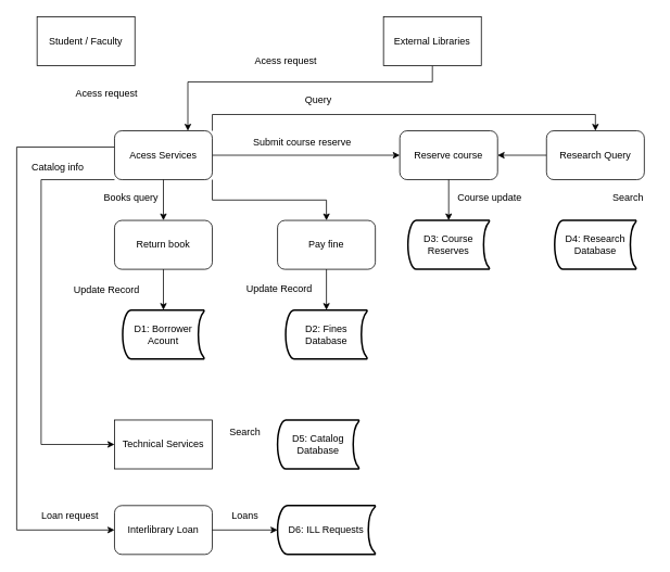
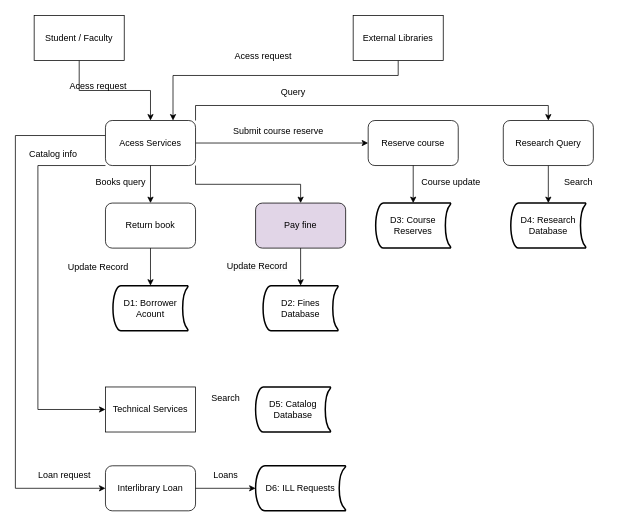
  <mxCell id="0" />
  <mxCell id="1" parent="0" />
+ <mxCell id="2" style="edgeStyle=orthogonalEdgeStyle;rounded=0;orthogonalLoop=1;jettySize=auto;html=1;exitX=0.5;exitY=1;exitDx=0;exitDy=0;entryX=0.5;entryY=0;entryDx=0;entryDy=0;" edge="1" parent="1" source="3" target="9"><mxGeometry relative="1" as="geometry" /></mxCell>
  <mxCell id="3" value="Student / Faculty" style="rounded=0;whiteSpace=wrap;html=1;" vertex="1" parent="1"><mxGeometry x="45" y="20" width="120" height="60" as="geometry" /></mxCell>
  <mxCell id="4" style="edgeStyle=orthogonalEdgeStyle;rounded=0;orthogonalLoop=1;jettySize=auto;html=1;" edge="1" parent="1" source="9" target="15"><mxGeometry relative="1" as="geometry" /></mxCell>
  <mxCell id="5" style="edgeStyle=orthogonalEdgeStyle;rounded=0;orthogonalLoop=1;jettySize=auto;html=1;exitX=1;exitY=1;exitDx=0;exitDy=0;entryX=0.5;entryY=0;entryDx=0;entryDy=0;" edge="1" parent="1" source="9" target="20"><mxGeometry relative="1" as="geometry" /></mxCell>
  <mxCell id="6" style="edgeStyle=orthogonalEdgeStyle;rounded=0;orthogonalLoop=1;jettySize=auto;html=1;exitX=1;exitY=0;exitDx=0;exitDy=0;entryX=0.5;entryY=0;entryDx=0;entryDy=0;" edge="1" parent="1" source="9" target="27"><mxGeometry relative="1" as="geometry" /></mxCell>
  <mxCell id="7" style="edgeStyle=orthogonalEdgeStyle;rounded=0;orthogonalLoop=1;jettySize=auto;html=1;exitX=0;exitY=1;exitDx=0;exitDy=0;entryX=0;entryY=0.5;entryDx=0;entryDy=0;" edge="1" parent="1" source="9" target="31"><mxGeometry relative="1" as="geometry"><Array as="points"><mxPoint x="50" y="220" /><mxPoint x="50" y="545" /></Array></mxGeometry></mxCell>
  <mxCell id="8" style="edgeStyle=orthogonalEdgeStyle;rounded=0;orthogonalLoop=1;jettySize=auto;html=1;entryX=0;entryY=0.5;entryDx=0;entryDy=0;" edge="1" parent="1" source="9" target="38"><mxGeometry relative="1" as="geometry"><Array as="points"><mxPoint x="20" y="180" /><mxPoint x="20" y="650" /></Array></mxGeometry></mxCell>
  <mxCell id="9" value="Acess Services" style="rounded=1;whiteSpace=wrap;html=1;" vertex="1" parent="1"><mxGeometry x="140" y="160" width="120" height="60" as="geometry" /></mxCell>
  <mxCell id="10" value="Acess request" style="text;html=1;align=center;verticalAlign=middle;resizable=0;points=[];autosize=1;strokeColor=none;fillColor=none;" vertex="1" parent="1"><mxGeometry x="80" y="100" width="100" height="30" as="geometry" /></mxCell>
  <mxCell id="11" value="" style="endArrow=classic;html=1;rounded=0;exitX=0.5;exitY=1;exitDx=0;exitDy=0;" edge="1" parent="1" source="9"><mxGeometry width="50" height="50" relative="1" as="geometry"><mxPoint x="400" y="370" as="sourcePoint" /><mxPoint x="200" y="270" as="targetPoint" /></mxGeometry></mxCell>
  <mxCell id="12" value="D1: Borrower Acount" style="strokeWidth=2;html=1;shape=mxgraph.flowchart.stored_data;whiteSpace=wrap;" vertex="1" parent="1"><mxGeometry x="150" y="380" width="100" height="60" as="geometry" /></mxCell>
  <mxCell id="13" value="Update Record" style="text;html=1;align=center;verticalAlign=middle;resizable=0;points=[];autosize=1;strokeColor=none;fillColor=none;" vertex="1" parent="1"><mxGeometry x="80" y="340" width="100" height="30" as="geometry" /></mxCell>
  <mxCell id="14" value="D2: Fines Database" style="strokeWidth=2;html=1;shape=mxgraph.flowchart.stored_data;whiteSpace=wrap;" vertex="1" parent="1"><mxGeometry x="350" y="380" width="100" height="60" as="geometry" /></mxCell>
  <mxCell id="15" value="Reserve course" style="rounded=1;whiteSpace=wrap;html=1;" vertex="1" parent="1"><mxGeometry x="490" y="160" width="120" height="60" as="geometry" /></mxCell>
  <mxCell id="16" value="Submit course reserve" style="text;html=1;align=center;verticalAlign=middle;resizable=0;points=[];autosize=1;strokeColor=none;fillColor=none;" vertex="1" parent="1"><mxGeometry x="300" y="160" width="140" height="30" as="geometry" /></mxCell>
  <mxCell id="17" value="Return book" style="rounded=1;whiteSpace=wrap;html=1;" vertex="1" parent="1"><mxGeometry x="140" y="270" width="120" height="60" as="geometry" /></mxCell>
  <mxCell id="18" style="edgeStyle=orthogonalEdgeStyle;rounded=0;orthogonalLoop=1;jettySize=auto;html=1;exitX=0.5;exitY=1;exitDx=0;exitDy=0;entryX=0.5;entryY=0;entryDx=0;entryDy=0;entryPerimeter=0;" edge="1" parent="1" source="17" target="12"><mxGeometry relative="1" as="geometry" /></mxCell>
  <mxCell id="19" value="Books query" style="text;html=1;align=center;verticalAlign=middle;resizable=0;points=[];autosize=1;strokeColor=none;fillColor=none;" vertex="1" parent="1"><mxGeometry x="115" y="228" width="90" height="30" as="geometry" /></mxCell>
- <mxCell id="20" value="Pay fine" style="rounded=1;whiteSpace=wrap;html=1;" vertex="1" parent="1"><mxGeometry x="340" y="270" width="120" height="60" as="geometry" /></mxCell>
+ <mxCell id="20" value="Pay fine" style="rounded=1;whiteSpace=wrap;html=1;fillColor=#e1d5e7;" vertex="1" parent="1"><mxGeometry x="340" y="270" width="120" height="60" as="geometry" /></mxCell>
  <mxCell id="21" style="edgeStyle=orthogonalEdgeStyle;rounded=0;orthogonalLoop=1;jettySize=auto;html=1;entryX=0.5;entryY=0;entryDx=0;entryDy=0;entryPerimeter=0;" edge="1" parent="1" source="20" target="14"><mxGeometry relative="1" as="geometry" /></mxCell>
  <mxCell id="22" value="&lt;span style=&quot;color: rgb(0, 0, 0); font-family: Helvetica; font-size: 12px; font-style: normal; font-variant-ligatures: normal; font-variant-caps: normal; font-weight: 400; letter-spacing: normal; orphans: 2; text-align: center; text-indent: 0px; text-transform: none; widows: 2; word-spacing: 0px; -webkit-text-stroke-width: 0px; white-space: nowrap; background-color: rgb(251, 251, 251); text-decoration-thickness: initial; text-decoration-style: initial; text-decoration-color: initial; display: inline !important; float: none;&quot;&gt;Update Record&lt;/span&gt;" style="text;whiteSpace=wrap;html=1;" vertex="1" parent="1"><mxGeometry x="300" y="340" width="110" height="40" as="geometry" /></mxCell>
  <mxCell id="23" value="D3: Course Reserves" style="strokeWidth=2;html=1;shape=mxgraph.flowchart.stored_data;whiteSpace=wrap;" vertex="1" parent="1"><mxGeometry x="500" y="270" width="100" height="60" as="geometry" /></mxCell>
  <mxCell id="24" style="edgeStyle=orthogonalEdgeStyle;rounded=0;orthogonalLoop=1;jettySize=auto;html=1;entryX=0.5;entryY=0;entryDx=0;entryDy=0;entryPerimeter=0;" edge="1" parent="1" source="15" target="23"><mxGeometry relative="1" as="geometry" /></mxCell>
  <mxCell id="25" value="Course update" style="text;html=1;align=center;verticalAlign=middle;resizable=0;points=[];autosize=1;strokeColor=none;fillColor=none;" vertex="1" parent="1"><mxGeometry x="550" y="228" width="100" height="30" as="geometry" /></mxCell>
- <mxCell id="26" style="edgeStyle=orthogonalEdgeStyle;rounded=0;orthogonalLoop=1;jettySize=auto;html=1;" edge="1" parent="1" source="27" target="15"><mxGeometry relative="1" as="geometry" /></mxCell>
+ <mxCell id="26" style="edgeStyle=orthogonalEdgeStyle;rounded=0;orthogonalLoop=1;jettySize=auto;html=1;" edge="1" parent="1" source="27" target="29"><mxGeometry relative="1" as="geometry" /></mxCell>
  <mxCell id="27" value="Research Query" style="rounded=1;whiteSpace=wrap;html=1;" vertex="1" parent="1"><mxGeometry x="670" y="160" width="120" height="60" as="geometry" /></mxCell>
  <mxCell id="28" value="Query" style="text;html=1;align=center;verticalAlign=middle;resizable=0;points=[];autosize=1;strokeColor=none;fillColor=none;" vertex="1" parent="1"><mxGeometry x="360" y="108" width="60" height="30" as="geometry" /></mxCell>
  <mxCell id="29" value="D4: Research Database" style="strokeWidth=2;html=1;shape=mxgraph.flowchart.stored_data;whiteSpace=wrap;" vertex="1" parent="1"><mxGeometry x="680" y="270" width="100" height="60" as="geometry" /></mxCell>
  <mxCell id="30" value="Search" style="text;html=1;align=center;verticalAlign=middle;resizable=0;points=[];autosize=1;strokeColor=none;fillColor=none;" vertex="1" parent="1"><mxGeometry x="740" y="228" width="60" height="30" as="geometry" /></mxCell>
  <mxCell id="31" value="Technical Services" style="whiteSpace=wrap;html=1;rounded=0;" vertex="1" parent="1"><mxGeometry x="140" y="515" width="120" height="60" as="geometry" /></mxCell>
  <mxCell id="32" value="D5: Catalog Database" style="strokeWidth=2;html=1;shape=mxgraph.flowchart.stored_data;whiteSpace=wrap;" vertex="1" parent="1"><mxGeometry x="340" y="515" width="100" height="60" as="geometry" /></mxCell>
  <mxCell id="33" value="Catalog info" style="text;html=1;align=center;verticalAlign=middle;resizable=0;points=[];autosize=1;strokeColor=none;fillColor=none;" vertex="1" parent="1"><mxGeometry x="25" y="190" width="90" height="30" as="geometry" /></mxCell>
  <mxCell id="34" value="Search" style="text;html=1;align=center;verticalAlign=middle;resizable=0;points=[];autosize=1;strokeColor=none;fillColor=none;" vertex="1" parent="1"><mxGeometry x="270" y="515" width="60" height="30" as="geometry" /></mxCell>
  <mxCell id="35" style="edgeStyle=orthogonalEdgeStyle;rounded=0;orthogonalLoop=1;jettySize=auto;html=1;entryX=0.75;entryY=0;entryDx=0;entryDy=0;" edge="1" parent="1" source="36" target="9"><mxGeometry relative="1" as="geometry"><Array as="points"><mxPoint x="530" y="100" /><mxPoint x="230" y="100" /></Array></mxGeometry></mxCell>
  <mxCell id="36" value="External Libraries" style="rounded=0;whiteSpace=wrap;html=1;" vertex="1" parent="1"><mxGeometry x="470" y="20" width="120" height="60" as="geometry" /></mxCell>
  <mxCell id="37" value="Acess request" style="text;html=1;align=center;verticalAlign=middle;resizable=0;points=[];autosize=1;strokeColor=none;fillColor=none;" vertex="1" parent="1"><mxGeometry x="300" y="60" width="100" height="30" as="geometry" /></mxCell>
  <mxCell id="38" value="Interlibrary Loan" style="rounded=1;whiteSpace=wrap;html=1;" vertex="1" parent="1"><mxGeometry x="140" y="620" width="120" height="60" as="geometry" /></mxCell>
  <mxCell id="39" value="D6: ILL Requests" style="strokeWidth=2;html=1;shape=mxgraph.flowchart.stored_data;whiteSpace=wrap;" vertex="1" parent="1"><mxGeometry x="340" y="620" width="120" height="60" as="geometry" /></mxCell>
  <mxCell id="40" style="edgeStyle=orthogonalEdgeStyle;rounded=0;orthogonalLoop=1;jettySize=auto;html=1;entryX=0;entryY=0.5;entryDx=0;entryDy=0;entryPerimeter=0;" edge="1" parent="1" source="38" target="39"><mxGeometry relative="1" as="geometry" /></mxCell>
  <mxCell id="41" value="Loans" style="text;html=1;align=center;verticalAlign=middle;resizable=0;points=[];autosize=1;strokeColor=none;fillColor=none;" vertex="1" parent="1"><mxGeometry x="270" y="618" width="60" height="30" as="geometry" /></mxCell>
  <mxCell id="42" value="Loan request" style="text;html=1;align=center;verticalAlign=middle;resizable=0;points=[];autosize=1;strokeColor=none;fillColor=none;" vertex="1" parent="1"><mxGeometry x="40" y="618" width="90" height="30" as="geometry" /></mxCell>
